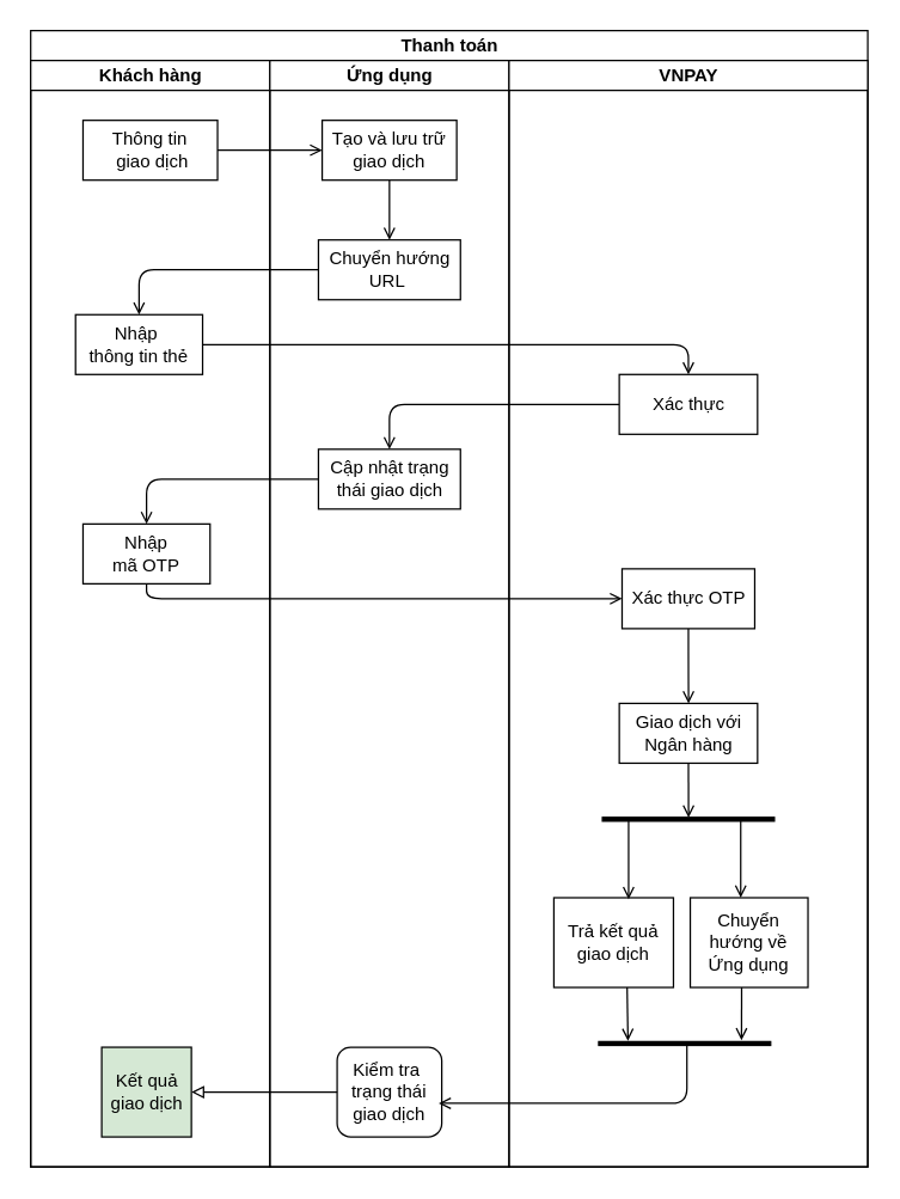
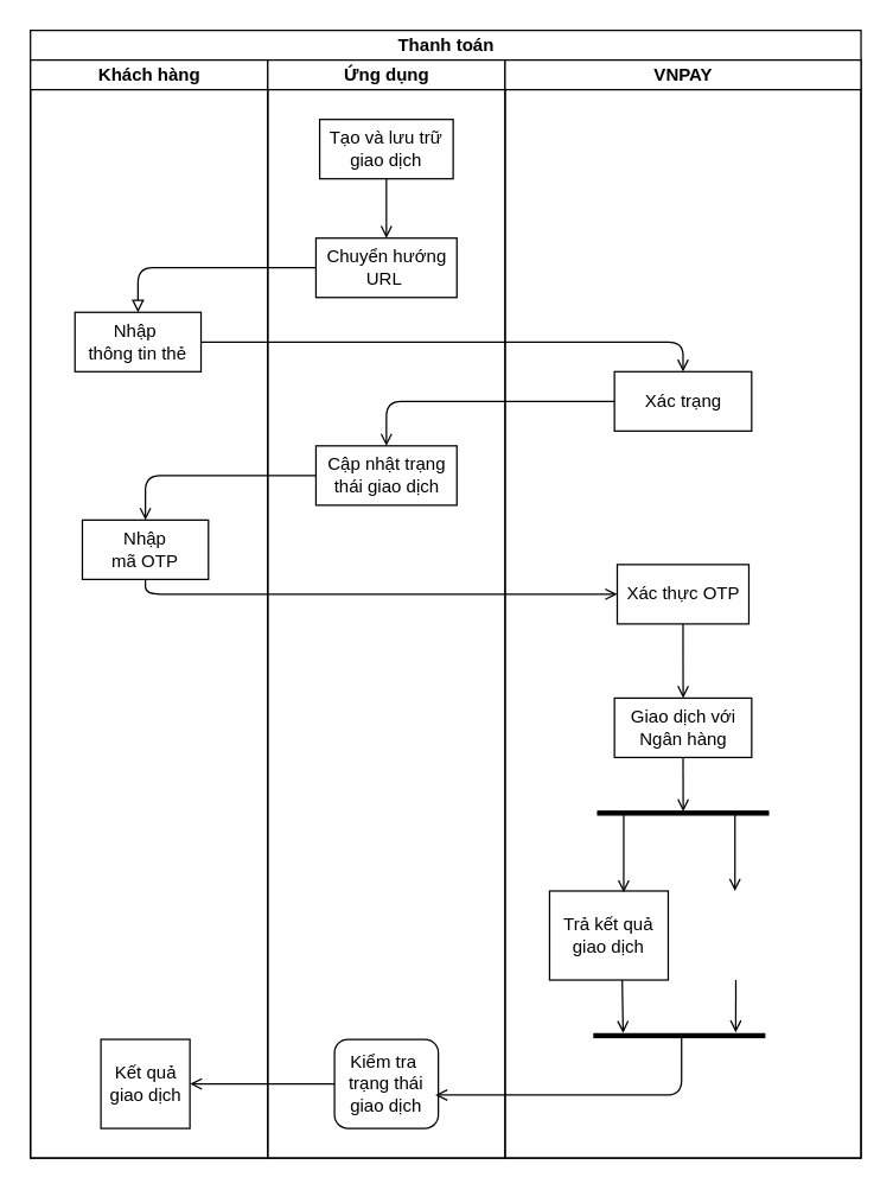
  <mxCell id="0" />
  <mxCell id="1" parent="0" />
  <mxCell id="2" value="Thanh toán" style="swimlane;childLayout=stackLayout;resizeParent=1;resizeParentMax=0;startSize=20;html=1;rounded=0;" vertex="1" parent="1"><mxGeometry x="20" y="20" width="560" height="760" as="geometry" /></mxCell>
  <mxCell id="3" value="Khách hàng" style="swimlane;startSize=20;html=1;rounded=0;" vertex="1" parent="2"><mxGeometry y="20" width="160" height="740" as="geometry" /></mxCell>
- <mxCell id="4" value="Thông tin&lt;div&gt;&amp;nbsp;giao dịch&lt;/div&gt;" style="html=1;dashed=0;whiteSpace=wrap;rounded=0;" vertex="1" parent="3"><mxGeometry x="35" y="40" width="90" height="40" as="geometry" /></mxCell>
  <mxCell id="5" value="Nhập&amp;nbsp;&lt;div&gt;thông tin thẻ&lt;/div&gt;" style="html=1;dashed=0;whiteSpace=wrap;rounded=0;" vertex="1" parent="3"><mxGeometry x="30.0" y="170" width="85" height="40" as="geometry" /></mxCell>
  <mxCell id="6" value="Nhập&lt;div&gt;mã OTP&lt;/div&gt;" style="html=1;dashed=0;whiteSpace=wrap;rounded=0;" vertex="1" parent="3"><mxGeometry x="35.0" y="310" width="85" height="40" as="geometry" /></mxCell>
- <mxCell id="7" value="Kết quả giao dịch" style="html=1;dashed=0;whiteSpace=wrap;rounded=0;fillColor=#d5e8d4;" vertex="1" parent="3"><mxGeometry x="47.5" y="660" width="60" height="60" as="geometry" /></mxCell>
+ <mxCell id="7" value="Kết quả giao dịch" style="html=1;dashed=0;whiteSpace=wrap;rounded=0;" vertex="1" parent="3"><mxGeometry x="47.5" y="660" width="60" height="60" as="geometry" /></mxCell>
  <mxCell id="8" value="Ứng dụng" style="swimlane;startSize=20;html=1;rounded=0;" vertex="1" parent="2"><mxGeometry x="160" y="20" width="160" height="740" as="geometry" /></mxCell>
  <mxCell id="9" style="edgeStyle=orthogonalEdgeStyle;orthogonalLoop=1;jettySize=auto;html=1;exitX=0.5;exitY=1;exitDx=0;exitDy=0;endArrow=open;endFill=0;" edge="1" parent="8" source="10" target="11"><mxGeometry relative="1" as="geometry" /></mxCell>
  <mxCell id="10" value="Tạo và lưu trữ&lt;div&gt;giao dịch&lt;/div&gt;" style="html=1;dashed=0;whiteSpace=wrap;rounded=0;" vertex="1" parent="8"><mxGeometry x="35" y="40" width="90" height="40" as="geometry" /></mxCell>
  <mxCell id="11" value="Chuyển hướng URL&amp;nbsp;" style="html=1;dashed=0;whiteSpace=wrap;rounded=0;" vertex="1" parent="8"><mxGeometry x="32.5" y="120" width="95" height="40" as="geometry" /></mxCell>
  <mxCell id="12" value="Cập nhật trạng thái giao dịch" style="html=1;dashed=0;whiteSpace=wrap;rounded=0;" vertex="1" parent="8"><mxGeometry x="32.5" y="260" width="95" height="40" as="geometry" /></mxCell>
  <mxCell id="13" value="Kiểm tra&amp;nbsp;&lt;div&gt;trạng thái giao dịch&lt;/div&gt;" style="html=1;dashed=0;whiteSpace=wrap;rounded=1;" vertex="1" parent="8"><mxGeometry x="45" y="660" width="70" height="60" as="geometry" /></mxCell>
- <mxCell id="14" style="edgeStyle=orthogonalEdgeStyle;rounded=0;orthogonalLoop=1;jettySize=auto;html=1;exitX=1;exitY=0.5;exitDx=0;exitDy=0;entryX=0;entryY=0.5;entryDx=0;entryDy=0;endArrow=open;endFill=0;" edge="1" parent="2" source="4" target="10"><mxGeometry relative="1" as="geometry" /></mxCell>
- <mxCell id="15" style="edgeStyle=orthogonalEdgeStyle;orthogonalLoop=1;jettySize=auto;html=1;exitX=0;exitY=0.5;exitDx=0;exitDy=0;entryX=0.5;entryY=0;entryDx=0;entryDy=0;rounded=1;curved=0;endArrow=open;endFill=0;" edge="1" parent="2" source="11" target="5"><mxGeometry relative="1" as="geometry" /></mxCell>
+ <mxCell id="15" style="edgeStyle=orthogonalEdgeStyle;orthogonalLoop=1;jettySize=auto;html=1;exitX=0;exitY=0.5;exitDx=0;exitDy=0;entryX=0.5;entryY=0;entryDx=0;entryDy=0;rounded=1;curved=0;endArrow=block;endFill=0;" edge="1" parent="2" source="11" target="5"><mxGeometry relative="1" as="geometry" /></mxCell>
  <mxCell id="16" style="edgeStyle=orthogonalEdgeStyle;orthogonalLoop=1;jettySize=auto;html=1;exitX=1;exitY=0.5;exitDx=0;exitDy=0;entryX=0.5;entryY=0;entryDx=0;entryDy=0;endArrow=open;endFill=0;" edge="1" parent="2" source="5" target="21"><mxGeometry relative="1" as="geometry" /></mxCell>
  <mxCell id="17" style="edgeStyle=orthogonalEdgeStyle;orthogonalLoop=1;jettySize=auto;html=1;exitX=0;exitY=0.5;exitDx=0;exitDy=0;endArrow=open;endFill=0;" edge="1" parent="2" source="21" target="12"><mxGeometry relative="1" as="geometry" /></mxCell>
  <mxCell id="18" style="edgeStyle=orthogonalEdgeStyle;orthogonalLoop=1;jettySize=auto;html=1;exitX=0;exitY=0.5;exitDx=0;exitDy=0;endArrow=open;endFill=0;" edge="1" parent="2" source="12" target="6"><mxGeometry relative="1" as="geometry" /></mxCell>
  <mxCell id="19" style="edgeStyle=orthogonalEdgeStyle;orthogonalLoop=1;jettySize=auto;html=1;exitX=0.5;exitY=1;exitDx=0;exitDy=0;entryX=0;entryY=0.5;entryDx=0;entryDy=0;endArrow=open;endFill=0;" edge="1" parent="2" source="6" target="23"><mxGeometry relative="1" as="geometry"><Array as="points"><mxPoint x="77" y="380" /></Array></mxGeometry></mxCell>
  <mxCell id="20" value="VNPAY" style="swimlane;startSize=20;html=1;rounded=0;" vertex="1" parent="2"><mxGeometry x="320" y="20" width="240" height="740" as="geometry" /></mxCell>
- <mxCell id="21" value="Xác thực" style="html=1;dashed=0;whiteSpace=wrap;rounded=0;" vertex="1" parent="20"><mxGeometry x="73.75" y="210" width="92.5" height="40" as="geometry" /></mxCell>
+ <mxCell id="21" value="Xác trạng" style="html=1;dashed=0;whiteSpace=wrap;rounded=0;" vertex="1" parent="20"><mxGeometry x="73.75" y="210" width="92.5" height="40" as="geometry" /></mxCell>
  <mxCell id="22" style="edgeStyle=orthogonalEdgeStyle;orthogonalLoop=1;jettySize=auto;html=1;exitX=0.5;exitY=1;exitDx=0;exitDy=0;endArrow=open;endFill=0;" edge="1" parent="20" source="23" target="24"><mxGeometry relative="1" as="geometry" /></mxCell>
  <mxCell id="23" value="Xác thực OTP" style="html=1;dashed=0;whiteSpace=wrap;rounded=0;" vertex="1" parent="20"><mxGeometry x="75.63" y="340" width="88.75" height="40" as="geometry" /></mxCell>
  <mxCell id="24" value="Giao dịch với Ngân hàng" style="html=1;dashed=0;whiteSpace=wrap;rounded=0;" vertex="1" parent="20"><mxGeometry x="73.76" y="430" width="92.5" height="40" as="geometry" /></mxCell>
  <mxCell id="25" style="edgeStyle=orthogonalEdgeStyle;orthogonalLoop=1;jettySize=auto;html=1;exitX=0.5;exitY=1;exitDx=0;exitDy=0;endArrow=open;endFill=0;entryX=-0.215;entryY=0.908;entryDx=0;entryDy=0;entryPerimeter=0;" edge="1" parent="20"><mxGeometry relative="1" as="geometry"><mxPoint x="79.58" y="655.713" as="targetPoint" /><mxPoint x="79" y="620" as="sourcePoint" /></mxGeometry></mxCell>
  <mxCell id="26" value="Trả kết quả giao dịch" style="html=1;dashed=0;whiteSpace=wrap;rounded=0;" vertex="1" parent="20"><mxGeometry x="30" y="560" width="80" height="60" as="geometry" /></mxCell>
- <mxCell id="27" value="Chuyển hướng về Ứng dụng" style="html=1;dashed=0;whiteSpace=wrap;rounded=0;" vertex="1" parent="20"><mxGeometry x="121.25" y="560" width="78.75" height="60" as="geometry" /></mxCell>
  <mxCell id="28" value="" style="html=1;points=[];perimeter=orthogonalPerimeter;fillColor=strokeColor;rotation=90;" vertex="1" parent="20"><mxGeometry x="118.75" y="450" width="2.5" height="115" as="geometry" /></mxCell>
  <mxCell id="29" style="edgeStyle=orthogonalEdgeStyle;orthogonalLoop=1;jettySize=auto;html=1;exitX=0.5;exitY=1;exitDx=0;exitDy=0;entryX=0.056;entryY=0.499;entryDx=0;entryDy=0;entryPerimeter=0;endArrow=open;endFill=0;" edge="1" parent="20" source="24" target="28"><mxGeometry relative="1" as="geometry" /></mxCell>
  <mxCell id="30" style="edgeStyle=orthogonalEdgeStyle;orthogonalLoop=1;jettySize=auto;html=1;exitX=0.495;exitY=0.243;exitDx=0;exitDy=0;endArrow=open;endFill=0;exitPerimeter=0;" edge="1" parent="20"><mxGeometry relative="1" as="geometry"><mxPoint x="154.555" y="507.488" as="sourcePoint" /><mxPoint x="155.0" y="560" as="targetPoint" /><Array as="points"><mxPoint x="155" y="560" /></Array></mxGeometry></mxCell>
  <mxCell id="31" value="" style="html=1;points=[];perimeter=orthogonalPerimeter;fillColor=strokeColor;rotation=90;" vertex="1" parent="20"><mxGeometry x="116.25" y="600" width="2.5" height="115" as="geometry" /></mxCell>
  <mxCell id="32" style="edgeStyle=orthogonalEdgeStyle;orthogonalLoop=1;jettySize=auto;html=1;exitX=0.5;exitY=1;exitDx=0;exitDy=0;entryX=-0.362;entryY=0.126;entryDx=0;entryDy=0;entryPerimeter=0;endArrow=open;endFill=0;" edge="1" parent="20"><mxGeometry relative="1" as="geometry"><mxPoint x="155.625" y="620" as="sourcePoint" /><mxPoint x="155.51" y="655.345" as="targetPoint" /></mxGeometry></mxCell>
  <mxCell id="33" style="edgeStyle=orthogonalEdgeStyle;orthogonalLoop=1;jettySize=auto;html=1;exitX=1.033;exitY=0.487;exitDx=0;exitDy=0;endArrow=open;endFill=0;exitPerimeter=0;entryX=0.971;entryY=0.625;entryDx=0;entryDy=0;entryPerimeter=0;" edge="1" parent="2" source="31" target="13"><mxGeometry relative="1" as="geometry"><mxPoint x="430.005" y="679.998" as="sourcePoint" /><mxPoint x="430.45" y="732.51" as="targetPoint" /><Array as="points"><mxPoint x="439" y="718" /></Array></mxGeometry></mxCell>
- <mxCell id="34" style="edgeStyle=orthogonalEdgeStyle;orthogonalLoop=1;jettySize=auto;html=1;exitX=0;exitY=0.5;exitDx=0;exitDy=0;entryX=1;entryY=0.5;entryDx=0;entryDy=0;endArrow=block;endFill=0;" edge="1" parent="2" source="13" target="7"><mxGeometry relative="1" as="geometry" /></mxCell>
+ <mxCell id="34" style="edgeStyle=orthogonalEdgeStyle;orthogonalLoop=1;jettySize=auto;html=1;exitX=0;exitY=0.5;exitDx=0;exitDy=0;entryX=1;entryY=0.5;entryDx=0;entryDy=0;endArrow=open;endFill=0;" edge="1" parent="2" source="13" target="7"><mxGeometry relative="1" as="geometry" /></mxCell>
  <mxCell id="35" style="edgeStyle=orthogonalEdgeStyle;orthogonalLoop=1;jettySize=auto;html=1;exitX=0.495;exitY=0.243;exitDx=0;exitDy=0;endArrow=open;endFill=0;exitPerimeter=0;" edge="1" parent="1"><mxGeometry relative="1" as="geometry"><mxPoint x="419.555" y="548.488" as="sourcePoint" /><mxPoint x="420" y="601" as="targetPoint" /><Array as="points"><mxPoint x="420" y="601" /></Array></mxGeometry></mxCell>
